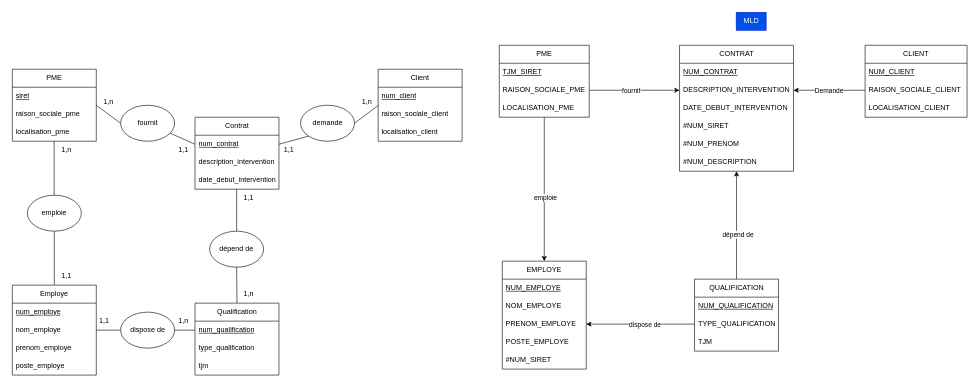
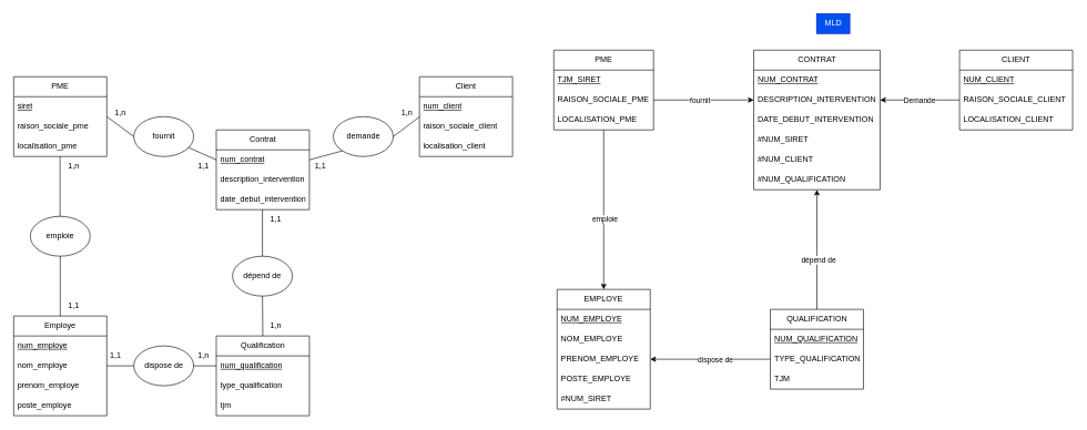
  <mxCell id="0" />
  <mxCell id="1" parent="0" />
  <mxCell id="2" value="EMPLOYE" style="swimlane;fontStyle=0;childLayout=stackLayout;horizontal=1;startSize=30;horizontalStack=0;resizeParent=1;resizeParentMax=0;resizeLast=0;collapsible=1;marginBottom=0;whiteSpace=wrap;html=1;" vertex="1" parent="1"><mxGeometry x="837" y="435" width="140" height="180" as="geometry" /></mxCell>
  <mxCell id="3" value="NUM_EMPLOYE" style="text;strokeColor=none;fillColor=none;align=left;verticalAlign=middle;spacingLeft=4;spacingRight=4;overflow=hidden;points=[[0,0.5],[1,0.5]];portConstraint=eastwest;rotatable=0;whiteSpace=wrap;html=1;fontStyle=4" vertex="1" parent="2"><mxGeometry y="30" width="140" height="30" as="geometry" /></mxCell>
  <mxCell id="4" value="NOM_EMPLOYE" style="text;strokeColor=none;fillColor=none;align=left;verticalAlign=middle;spacingLeft=4;spacingRight=4;overflow=hidden;points=[[0,0.5],[1,0.5]];portConstraint=eastwest;rotatable=0;whiteSpace=wrap;html=1;" vertex="1" parent="2"><mxGeometry y="60" width="140" height="30" as="geometry" /></mxCell>
  <mxCell id="5" value="PRENOM_EMPLOYE" style="text;strokeColor=none;fillColor=none;align=left;verticalAlign=middle;spacingLeft=4;spacingRight=4;overflow=hidden;points=[[0,0.5],[1,0.5]];portConstraint=eastwest;rotatable=0;whiteSpace=wrap;html=1;" vertex="1" parent="2"><mxGeometry y="90" width="140" height="30" as="geometry" /></mxCell>
  <mxCell id="6" value="POSTE_EMPLOYE" style="text;strokeColor=none;fillColor=none;align=left;verticalAlign=middle;spacingLeft=4;spacingRight=4;overflow=hidden;points=[[0,0.5],[1,0.5]];portConstraint=eastwest;rotatable=0;whiteSpace=wrap;html=1;" vertex="1" parent="2"><mxGeometry y="120" width="140" height="30" as="geometry" /></mxCell>
  <mxCell id="7" value="#NUM_SIRET" style="text;strokeColor=none;fillColor=none;align=left;verticalAlign=middle;spacingLeft=4;spacingRight=4;overflow=hidden;points=[[0,0.5],[1,0.5]];portConstraint=eastwest;rotatable=0;whiteSpace=wrap;html=1;" vertex="1" parent="2"><mxGeometry y="150" width="140" height="30" as="geometry" /></mxCell>
  <mxCell id="8" value="CLIENT" style="swimlane;fontStyle=0;childLayout=stackLayout;horizontal=1;startSize=30;horizontalStack=0;resizeParent=1;resizeParentMax=0;resizeLast=0;collapsible=1;marginBottom=0;whiteSpace=wrap;html=1;" vertex="1" parent="1"><mxGeometry x="1442" y="75" width="170" height="120" as="geometry" /></mxCell>
  <mxCell id="9" value="NUM_CLIENT" style="text;strokeColor=none;fillColor=none;align=left;verticalAlign=middle;spacingLeft=4;spacingRight=4;overflow=hidden;points=[[0,0.5],[1,0.5]];portConstraint=eastwest;rotatable=0;whiteSpace=wrap;html=1;fontStyle=4" vertex="1" parent="8"><mxGeometry y="30" width="170" height="30" as="geometry" /></mxCell>
  <mxCell id="10" value="RAISON_SOCIALE_CLIENT" style="text;strokeColor=none;fillColor=none;align=left;verticalAlign=middle;spacingLeft=4;spacingRight=4;overflow=hidden;points=[[0,0.5],[1,0.5]];portConstraint=eastwest;rotatable=0;whiteSpace=wrap;html=1;" vertex="1" parent="8"><mxGeometry y="60" width="170" height="30" as="geometry" /></mxCell>
  <mxCell id="11" value="LOCALISATION_CLIENT" style="text;strokeColor=none;fillColor=none;align=left;verticalAlign=middle;spacingLeft=4;spacingRight=4;overflow=hidden;points=[[0,0.5],[1,0.5]];portConstraint=eastwest;rotatable=0;whiteSpace=wrap;html=1;" vertex="1" parent="8"><mxGeometry y="90" width="170" height="30" as="geometry" /></mxCell>
  <mxCell id="12" value="PME" style="swimlane;fontStyle=0;childLayout=stackLayout;horizontal=1;startSize=30;horizontalStack=0;resizeParent=1;resizeParentMax=0;resizeLast=0;collapsible=1;marginBottom=0;whiteSpace=wrap;html=1;" vertex="1" parent="1"><mxGeometry x="832" y="75" width="150" height="120" as="geometry" /></mxCell>
  <mxCell id="13" value="TJM_SIRET" style="text;strokeColor=none;fillColor=none;align=left;verticalAlign=middle;spacingLeft=4;spacingRight=4;overflow=hidden;points=[[0,0.5],[1,0.5]];portConstraint=eastwest;rotatable=0;whiteSpace=wrap;html=1;fontStyle=4" vertex="1" parent="12"><mxGeometry y="30" width="150" height="30" as="geometry" /></mxCell>
  <mxCell id="14" value="RAISON_SOCIALE_PME" style="text;strokeColor=none;fillColor=none;align=left;verticalAlign=middle;spacingLeft=4;spacingRight=4;overflow=hidden;points=[[0,0.5],[1,0.5]];portConstraint=eastwest;rotatable=0;whiteSpace=wrap;html=1;" vertex="1" parent="12"><mxGeometry y="60" width="150" height="30" as="geometry" /></mxCell>
  <mxCell id="15" value="LOCALISATION_PME" style="text;strokeColor=none;fillColor=none;align=left;verticalAlign=middle;spacingLeft=4;spacingRight=4;overflow=hidden;points=[[0,0.5],[1,0.5]];portConstraint=eastwest;rotatable=0;whiteSpace=wrap;html=1;" vertex="1" parent="12"><mxGeometry y="90" width="150" height="30" as="geometry" /></mxCell>
  <mxCell id="16" value="CONTRAT" style="swimlane;fontStyle=0;childLayout=stackLayout;horizontal=1;startSize=30;horizontalStack=0;resizeParent=1;resizeParentMax=0;resizeLast=0;collapsible=1;marginBottom=0;whiteSpace=wrap;html=1;" vertex="1" parent="1"><mxGeometry x="1132.57" y="75" width="190" height="210" as="geometry" /></mxCell>
  <mxCell id="17" value="NUM_CONTRAT" style="text;strokeColor=none;fillColor=none;align=left;verticalAlign=middle;spacingLeft=4;spacingRight=4;overflow=hidden;points=[[0,0.5],[1,0.5]];portConstraint=eastwest;rotatable=0;whiteSpace=wrap;html=1;fontStyle=4" vertex="1" parent="16"><mxGeometry y="30" width="190" height="30" as="geometry" /></mxCell>
  <mxCell id="18" value="DESCRIPTION_INTERVENTION" style="text;strokeColor=none;fillColor=none;align=left;verticalAlign=middle;spacingLeft=4;spacingRight=4;overflow=hidden;points=[[0,0.5],[1,0.5]];portConstraint=eastwest;rotatable=0;whiteSpace=wrap;html=1;" vertex="1" parent="16"><mxGeometry y="60" width="190" height="30" as="geometry" /></mxCell>
  <mxCell id="19" value="DATE_DEBUT_INTERVENTION" style="text;strokeColor=none;fillColor=none;align=left;verticalAlign=middle;spacingLeft=4;spacingRight=4;overflow=hidden;points=[[0,0.5],[1,0.5]];portConstraint=eastwest;rotatable=0;whiteSpace=wrap;html=1;" vertex="1" parent="16"><mxGeometry y="90" width="190" height="30" as="geometry" /></mxCell>
  <mxCell id="20" value="#NUM_SIRET" style="text;strokeColor=none;fillColor=none;align=left;verticalAlign=middle;spacingLeft=4;spacingRight=4;overflow=hidden;points=[[0,0.5],[1,0.5]];portConstraint=eastwest;rotatable=0;whiteSpace=wrap;html=1;" vertex="1" parent="16"><mxGeometry y="120" width="190" height="30" as="geometry" /></mxCell>
- <mxCell id="21" value="#NUM_PRENOM" style="text;strokeColor=none;fillColor=none;align=left;verticalAlign=middle;spacingLeft=4;spacingRight=4;overflow=hidden;points=[[0,0.5],[1,0.5]];portConstraint=eastwest;rotatable=0;whiteSpace=wrap;html=1;" vertex="1" parent="16"><mxGeometry y="150" width="190" height="30" as="geometry" /></mxCell>
- <mxCell id="22" value="#NUM_DESCRIPTION" style="text;strokeColor=none;fillColor=none;align=left;verticalAlign=middle;spacingLeft=4;spacingRight=4;overflow=hidden;points=[[0,0.5],[1,0.5]];portConstraint=eastwest;rotatable=0;whiteSpace=wrap;html=1;" vertex="1" parent="16"><mxGeometry y="180" width="190" height="30" as="geometry" /></mxCell>
+ <mxCell id="21" value="#NUM_CLIENT" style="text;strokeColor=none;fillColor=none;align=left;verticalAlign=middle;spacingLeft=4;spacingRight=4;overflow=hidden;points=[[0,0.5],[1,0.5]];portConstraint=eastwest;rotatable=0;whiteSpace=wrap;html=1;" vertex="1" parent="16"><mxGeometry y="150" width="190" height="30" as="geometry" /></mxCell>
+ <mxCell id="22" value="#NUM_QUALIFICATION" style="text;strokeColor=none;fillColor=none;align=left;verticalAlign=middle;spacingLeft=4;spacingRight=4;overflow=hidden;points=[[0,0.5],[1,0.5]];portConstraint=eastwest;rotatable=0;whiteSpace=wrap;html=1;" vertex="1" parent="16"><mxGeometry y="180" width="190" height="30" as="geometry" /></mxCell>
  <mxCell id="23" style="edgeStyle=none;html=1;entryX=0.5;entryY=1;entryDx=0;entryDy=0;entryPerimeter=0;" edge="1" parent="1" source="25" target="22"><mxGeometry relative="1" as="geometry" /></mxCell>
  <mxCell id="24" value="dépend de" style="edgeLabel;html=1;align=center;verticalAlign=middle;resizable=0;points=[];" vertex="1" connectable="0" parent="23"><mxGeometry x="-0.162" y="-2" relative="1" as="geometry"><mxPoint as="offset" /></mxGeometry></mxCell>
  <mxCell id="25" value="QUALIFICATION" style="swimlane;fontStyle=0;childLayout=stackLayout;horizontal=1;startSize=30;horizontalStack=0;resizeParent=1;resizeParentMax=0;resizeLast=0;collapsible=1;marginBottom=0;whiteSpace=wrap;html=1;" vertex="1" parent="1"><mxGeometry x="1157.57" y="465" width="140" height="120" as="geometry" /></mxCell>
  <mxCell id="26" value="NUM_QUALIFICATION" style="text;strokeColor=none;fillColor=none;align=left;verticalAlign=middle;spacingLeft=4;spacingRight=4;overflow=hidden;points=[[0,0.5],[1,0.5]];portConstraint=eastwest;rotatable=0;whiteSpace=wrap;html=1;fontStyle=4" vertex="1" parent="25"><mxGeometry y="30" width="140" height="30" as="geometry" /></mxCell>
  <mxCell id="27" value="TYPE_QUALIFICATION" style="text;strokeColor=none;fillColor=none;align=left;verticalAlign=middle;spacingLeft=4;spacingRight=4;overflow=hidden;points=[[0,0.5],[1,0.5]];portConstraint=eastwest;rotatable=0;whiteSpace=wrap;html=1;" vertex="1" parent="25"><mxGeometry y="60" width="140" height="30" as="geometry" /></mxCell>
  <mxCell id="28" value="TJM" style="text;strokeColor=none;fillColor=none;align=left;verticalAlign=middle;spacingLeft=4;spacingRight=4;overflow=hidden;points=[[0,0.5],[1,0.5]];portConstraint=eastwest;rotatable=0;whiteSpace=wrap;html=1;" vertex="1" parent="25"><mxGeometry y="90" width="140" height="30" as="geometry" /></mxCell>
  <mxCell id="29" value="MLD" style="text;html=1;align=center;verticalAlign=middle;resizable=0;points=[];autosize=1;strokeColor=#001DBC;fillColor=#0050ef;fontColor=#ffffff;" vertex="1" parent="1"><mxGeometry x="1227" y="20" width="50" height="30" as="geometry" /></mxCell>
  <mxCell id="30" style="edgeStyle=none;html=1;" edge="1" parent="1" source="14" target="18"><mxGeometry relative="1" as="geometry" /></mxCell>
  <mxCell id="31" value="fournit" style="edgeLabel;html=1;align=center;verticalAlign=middle;resizable=0;points=[];" vertex="1" connectable="0" parent="30"><mxGeometry x="-0.267" relative="1" as="geometry"><mxPoint x="14" as="offset" /></mxGeometry></mxCell>
  <mxCell id="32" style="edgeStyle=none;html=1;entryX=1;entryY=0.5;entryDx=0;entryDy=0;" edge="1" parent="1" source="10" target="18"><mxGeometry relative="1" as="geometry" /></mxCell>
  <mxCell id="33" value="Demande" style="edgeLabel;html=1;align=center;verticalAlign=middle;resizable=0;points=[];" vertex="1" connectable="0" parent="32"><mxGeometry x="0.243" y="1" relative="1" as="geometry"><mxPoint x="13" y="-1" as="offset" /></mxGeometry></mxCell>
  <mxCell id="34" value="Employe" style="swimlane;fontStyle=0;childLayout=stackLayout;horizontal=1;startSize=30;horizontalStack=0;resizeParent=1;resizeParentMax=0;resizeLast=0;collapsible=1;marginBottom=0;whiteSpace=wrap;html=1;" vertex="1" parent="1"><mxGeometry x="20" y="475" width="140" height="150" as="geometry" /></mxCell>
  <mxCell id="35" value="&lt;u&gt;num_employe&lt;/u&gt;" style="text;strokeColor=none;fillColor=none;align=left;verticalAlign=middle;spacingLeft=4;spacingRight=4;overflow=hidden;points=[[0,0.5],[1,0.5]];portConstraint=eastwest;rotatable=0;whiteSpace=wrap;html=1;" vertex="1" parent="34"><mxGeometry y="30" width="140" height="30" as="geometry" /></mxCell>
  <mxCell id="36" value="nom_employe" style="text;strokeColor=none;fillColor=none;align=left;verticalAlign=middle;spacingLeft=4;spacingRight=4;overflow=hidden;points=[[0,0.5],[1,0.5]];portConstraint=eastwest;rotatable=0;whiteSpace=wrap;html=1;" vertex="1" parent="34"><mxGeometry y="60" width="140" height="30" as="geometry" /></mxCell>
  <mxCell id="37" value="prenom_employe" style="text;strokeColor=none;fillColor=none;align=left;verticalAlign=middle;spacingLeft=4;spacingRight=4;overflow=hidden;points=[[0,0.5],[1,0.5]];portConstraint=eastwest;rotatable=0;whiteSpace=wrap;html=1;" vertex="1" parent="34"><mxGeometry y="90" width="140" height="30" as="geometry" /></mxCell>
  <mxCell id="38" value="poste_employe" style="text;strokeColor=none;fillColor=none;align=left;verticalAlign=middle;spacingLeft=4;spacingRight=4;overflow=hidden;points=[[0,0.5],[1,0.5]];portConstraint=eastwest;rotatable=0;whiteSpace=wrap;html=1;" vertex="1" parent="34"><mxGeometry y="120" width="140" height="30" as="geometry" /></mxCell>
  <mxCell id="39" value="Client" style="swimlane;fontStyle=0;childLayout=stackLayout;horizontal=1;startSize=30;horizontalStack=0;resizeParent=1;resizeParentMax=0;resizeLast=0;collapsible=1;marginBottom=0;whiteSpace=wrap;html=1;" vertex="1" parent="1"><mxGeometry x="630" y="115" width="140" height="120" as="geometry" /></mxCell>
  <mxCell id="40" value="&lt;u&gt;num_client&lt;/u&gt;" style="text;strokeColor=none;fillColor=none;align=left;verticalAlign=middle;spacingLeft=4;spacingRight=4;overflow=hidden;points=[[0,0.5],[1,0.5]];portConstraint=eastwest;rotatable=0;whiteSpace=wrap;html=1;" vertex="1" parent="39"><mxGeometry y="30" width="140" height="30" as="geometry" /></mxCell>
  <mxCell id="41" value="raison_sociale_client" style="text;strokeColor=none;fillColor=none;align=left;verticalAlign=middle;spacingLeft=4;spacingRight=4;overflow=hidden;points=[[0,0.5],[1,0.5]];portConstraint=eastwest;rotatable=0;whiteSpace=wrap;html=1;" vertex="1" parent="39"><mxGeometry y="60" width="140" height="30" as="geometry" /></mxCell>
  <mxCell id="42" value="localisation_client" style="text;strokeColor=none;fillColor=none;align=left;verticalAlign=middle;spacingLeft=4;spacingRight=4;overflow=hidden;points=[[0,0.5],[1,0.5]];portConstraint=eastwest;rotatable=0;whiteSpace=wrap;html=1;" vertex="1" parent="39"><mxGeometry y="90" width="140" height="30" as="geometry" /></mxCell>
  <mxCell id="43" value="PME" style="swimlane;fontStyle=0;childLayout=stackLayout;horizontal=1;startSize=30;horizontalStack=0;resizeParent=1;resizeParentMax=0;resizeLast=0;collapsible=1;marginBottom=0;whiteSpace=wrap;html=1;" vertex="1" parent="1"><mxGeometry x="20" y="115" width="140" height="120" as="geometry" /></mxCell>
  <mxCell id="44" value="&lt;u&gt;siret&lt;/u&gt;" style="text;strokeColor=none;fillColor=none;align=left;verticalAlign=middle;spacingLeft=4;spacingRight=4;overflow=hidden;points=[[0,0.5],[1,0.5]];portConstraint=eastwest;rotatable=0;whiteSpace=wrap;html=1;" vertex="1" parent="43"><mxGeometry y="30" width="140" height="30" as="geometry" /></mxCell>
  <mxCell id="45" value="raison_sociale_pme" style="text;strokeColor=none;fillColor=none;align=left;verticalAlign=middle;spacingLeft=4;spacingRight=4;overflow=hidden;points=[[0,0.5],[1,0.5]];portConstraint=eastwest;rotatable=0;whiteSpace=wrap;html=1;" vertex="1" parent="43"><mxGeometry y="60" width="140" height="30" as="geometry" /></mxCell>
  <mxCell id="46" value="localisation_pme" style="text;strokeColor=none;fillColor=none;align=left;verticalAlign=middle;spacingLeft=4;spacingRight=4;overflow=hidden;points=[[0,0.5],[1,0.5]];portConstraint=eastwest;rotatable=0;whiteSpace=wrap;html=1;" vertex="1" parent="43"><mxGeometry y="90" width="140" height="30" as="geometry" /></mxCell>
  <mxCell id="47" value="Contrat" style="swimlane;fontStyle=0;childLayout=stackLayout;horizontal=1;startSize=30;horizontalStack=0;resizeParent=1;resizeParentMax=0;resizeLast=0;collapsible=1;marginBottom=0;whiteSpace=wrap;html=1;" vertex="1" parent="1"><mxGeometry x="324.57" y="195" width="140" height="120" as="geometry" /></mxCell>
  <mxCell id="48" value="&lt;u&gt;num_contrat&lt;/u&gt;" style="text;strokeColor=none;fillColor=none;align=left;verticalAlign=middle;spacingLeft=4;spacingRight=4;overflow=hidden;points=[[0,0.5],[1,0.5]];portConstraint=eastwest;rotatable=0;whiteSpace=wrap;html=1;" vertex="1" parent="47"><mxGeometry y="30" width="140" height="30" as="geometry" /></mxCell>
  <mxCell id="49" value="description_intervention" style="text;strokeColor=none;fillColor=none;align=left;verticalAlign=middle;spacingLeft=4;spacingRight=4;overflow=hidden;points=[[0,0.5],[1,0.5]];portConstraint=eastwest;rotatable=0;whiteSpace=wrap;html=1;" vertex="1" parent="47"><mxGeometry y="60" width="140" height="30" as="geometry" /></mxCell>
  <mxCell id="50" value="date_debut_intervention" style="text;strokeColor=none;fillColor=none;align=left;verticalAlign=middle;spacingLeft=4;spacingRight=4;overflow=hidden;points=[[0,0.5],[1,0.5]];portConstraint=eastwest;rotatable=0;whiteSpace=wrap;html=1;" vertex="1" parent="47"><mxGeometry y="90" width="140" height="30" as="geometry" /></mxCell>
  <mxCell id="51" value="Qualification" style="swimlane;fontStyle=0;childLayout=stackLayout;horizontal=1;startSize=30;horizontalStack=0;resizeParent=1;resizeParentMax=0;resizeLast=0;collapsible=1;marginBottom=0;whiteSpace=wrap;html=1;" vertex="1" parent="1"><mxGeometry x="324.57" y="505" width="140" height="120" as="geometry" /></mxCell>
  <mxCell id="52" value="&lt;u&gt;num_qualification&lt;/u&gt;" style="text;strokeColor=none;fillColor=none;align=left;verticalAlign=middle;spacingLeft=4;spacingRight=4;overflow=hidden;points=[[0,0.5],[1,0.5]];portConstraint=eastwest;rotatable=0;whiteSpace=wrap;html=1;" vertex="1" parent="51"><mxGeometry y="30" width="140" height="30" as="geometry" /></mxCell>
  <mxCell id="53" value="type_qualification" style="text;strokeColor=none;fillColor=none;align=left;verticalAlign=middle;spacingLeft=4;spacingRight=4;overflow=hidden;points=[[0,0.5],[1,0.5]];portConstraint=eastwest;rotatable=0;whiteSpace=wrap;html=1;" vertex="1" parent="51"><mxGeometry y="60" width="140" height="30" as="geometry" /></mxCell>
  <mxCell id="54" value="tjm" style="text;strokeColor=none;fillColor=none;align=left;verticalAlign=middle;spacingLeft=4;spacingRight=4;overflow=hidden;points=[[0,0.5],[1,0.5]];portConstraint=eastwest;rotatable=0;whiteSpace=wrap;html=1;" vertex="1" parent="51"><mxGeometry y="90" width="140" height="30" as="geometry" /></mxCell>
  <mxCell id="55" value="emploie" style="ellipse;whiteSpace=wrap;html=1;" vertex="1" parent="1"><mxGeometry x="45" y="325" width="90" height="60" as="geometry" /></mxCell>
  <mxCell id="56" value="fournit" style="ellipse;whiteSpace=wrap;html=1;" vertex="1" parent="1"><mxGeometry x="200.57" y="175" width="90" height="60" as="geometry" /></mxCell>
  <mxCell id="57" value="demande" style="ellipse;whiteSpace=wrap;html=1;" vertex="1" parent="1"><mxGeometry x="500.57" y="175" width="90" height="60" as="geometry" /></mxCell>
  <mxCell id="58" value="dispose de" style="ellipse;whiteSpace=wrap;html=1;" vertex="1" parent="1"><mxGeometry x="200.57" y="520" width="90" height="60" as="geometry" /></mxCell>
  <mxCell id="59" value="" style="endArrow=none;html=1;entryX=0;entryY=0.5;entryDx=0;entryDy=0;exitX=1;exitY=0.5;exitDx=0;exitDy=0;" edge="1" parent="1" source="58" target="52"><mxGeometry width="50" height="50" relative="1" as="geometry"><mxPoint x="290" y="575" as="sourcePoint" /><mxPoint x="330" y="535" as="targetPoint" /></mxGeometry></mxCell>
  <mxCell id="60" value="" style="endArrow=none;html=1;entryX=0;entryY=0.5;entryDx=0;entryDy=0;exitX=1;exitY=0.5;exitDx=0;exitDy=0;" edge="1" parent="1" source="36" target="58"><mxGeometry width="50" height="50" relative="1" as="geometry"><mxPoint x="160" y="550" as="sourcePoint" /><mxPoint x="198" y="565" as="targetPoint" /></mxGeometry></mxCell>
  <mxCell id="61" value="" style="endArrow=none;html=1;" edge="1" parent="1" target="34"><mxGeometry width="50" height="50" relative="1" as="geometry"><mxPoint x="90" y="385" as="sourcePoint" /><mxPoint x="126" y="405" as="targetPoint" /></mxGeometry></mxCell>
  <mxCell id="62" value="" style="endArrow=none;html=1;" edge="1" parent="1"><mxGeometry width="50" height="50" relative="1" as="geometry"><mxPoint x="89.71" y="235" as="sourcePoint" /><mxPoint x="89.71" y="325" as="targetPoint" /></mxGeometry></mxCell>
  <mxCell id="63" value="" style="endArrow=none;html=1;entryX=0;entryY=0.5;entryDx=0;entryDy=0;" edge="1" parent="1" target="56"><mxGeometry width="50" height="50" relative="1" as="geometry"><mxPoint x="160" y="175" as="sourcePoint" /><mxPoint x="160" y="265" as="targetPoint" /></mxGeometry></mxCell>
  <mxCell id="64" value="" style="endArrow=none;html=1;entryX=0;entryY=0.5;entryDx=0;entryDy=0;" edge="1" parent="1" source="56" target="48"><mxGeometry width="50" height="50" relative="1" as="geometry"><mxPoint x="260.57" y="245" as="sourcePoint" /><mxPoint x="301.14" y="275" as="targetPoint" /></mxGeometry></mxCell>
  <mxCell id="65" value="" style="endArrow=none;html=1;entryX=0;entryY=1;entryDx=0;entryDy=0;exitX=1;exitY=0.5;exitDx=0;exitDy=0;" edge="1" parent="1" source="48" target="57"><mxGeometry width="50" height="50" relative="1" as="geometry"><mxPoint x="464.566" y="258.33" as="sourcePoint" /><mxPoint x="512.43" y="291.67" as="targetPoint" /></mxGeometry></mxCell>
  <mxCell id="66" value="" style="endArrow=none;html=1;entryX=0;entryY=1;entryDx=0;entryDy=0;exitX=1;exitY=0.5;exitDx=0;exitDy=0;entryPerimeter=0;" edge="1" parent="1" source="57"><mxGeometry width="50" height="50" relative="1" as="geometry"><mxPoint x="590.57" y="208.79" as="sourcePoint" /><mxPoint x="630.57" y="175" as="targetPoint" /></mxGeometry></mxCell>
  <mxCell id="67" value="1,n" style="text;html=1;align=center;verticalAlign=middle;resizable=0;points=[];autosize=1;strokeColor=none;fillColor=none;" vertex="1" parent="1"><mxGeometry x="160" y="155" width="40" height="30" as="geometry" /></mxCell>
  <mxCell id="68" value="1,1" style="text;html=1;align=center;verticalAlign=middle;resizable=0;points=[];autosize=1;strokeColor=none;fillColor=none;" vertex="1" parent="1"><mxGeometry x="284.57" y="235" width="40" height="30" as="geometry" /></mxCell>
  <mxCell id="69" value="1,n" style="text;html=1;align=center;verticalAlign=middle;resizable=0;points=[];autosize=1;strokeColor=none;fillColor=none;" vertex="1" parent="1"><mxGeometry x="90" y="235" width="40" height="30" as="geometry" /></mxCell>
  <mxCell id="70" value="1,1" style="text;html=1;align=center;verticalAlign=middle;resizable=0;points=[];autosize=1;strokeColor=none;fillColor=none;" vertex="1" parent="1"><mxGeometry x="90" y="445" width="40" height="30" as="geometry" /></mxCell>
  <mxCell id="71" value="dépend de" style="ellipse;whiteSpace=wrap;html=1;" vertex="1" parent="1"><mxGeometry x="349" y="385" width="90" height="60" as="geometry" /></mxCell>
  <mxCell id="72" value="" style="endArrow=none;html=1;exitX=0.5;exitY=1;exitDx=0;exitDy=0;entryX=0.5;entryY=0;entryDx=0;entryDy=0;" edge="1" parent="1" source="71" target="51"><mxGeometry width="50" height="50" relative="1" as="geometry"><mxPoint x="200.57" y="400" as="sourcePoint" /><mxPoint x="200.57" y="490" as="targetPoint" /></mxGeometry></mxCell>
  <mxCell id="73" value="" style="endArrow=none;html=1;entryX=0.5;entryY=0;entryDx=0;entryDy=0;" edge="1" parent="1" target="71"><mxGeometry width="50" height="50" relative="1" as="geometry"><mxPoint x="394" y="315" as="sourcePoint" /><mxPoint x="270.82" y="383.79" as="targetPoint" /></mxGeometry></mxCell>
  <mxCell id="74" value="1,n" style="text;html=1;align=center;verticalAlign=middle;resizable=0;points=[];autosize=1;strokeColor=none;fillColor=none;" vertex="1" parent="1"><mxGeometry x="394" y="475" width="40" height="30" as="geometry" /></mxCell>
  <mxCell id="75" value="1,1" style="text;html=1;align=center;verticalAlign=middle;resizable=0;points=[];autosize=1;strokeColor=none;fillColor=none;" vertex="1" parent="1"><mxGeometry x="460.57" y="235" width="40" height="30" as="geometry" /></mxCell>
  <mxCell id="76" value="1,n" style="text;html=1;align=center;verticalAlign=middle;resizable=0;points=[];autosize=1;strokeColor=none;fillColor=none;" vertex="1" parent="1"><mxGeometry x="590.57" y="155" width="40" height="30" as="geometry" /></mxCell>
  <mxCell id="77" value="1,1" style="text;html=1;align=center;verticalAlign=middle;resizable=0;points=[];autosize=1;strokeColor=none;fillColor=none;" vertex="1" parent="1"><mxGeometry x="153" y="520" width="40" height="30" as="geometry" /></mxCell>
  <mxCell id="78" value="1,n" style="text;html=1;align=center;verticalAlign=middle;resizable=0;points=[];autosize=1;strokeColor=none;fillColor=none;" vertex="1" parent="1"><mxGeometry x="284.57" y="520" width="40" height="30" as="geometry" /></mxCell>
  <mxCell id="79" value="1,1" style="text;html=1;align=center;verticalAlign=middle;resizable=0;points=[];autosize=1;strokeColor=none;fillColor=none;" vertex="1" parent="1"><mxGeometry x="394" y="315" width="40" height="30" as="geometry" /></mxCell>
  <mxCell id="80" style="edgeStyle=none;html=1;" edge="1" parent="1" source="27" target="5"><mxGeometry relative="1" as="geometry" /></mxCell>
  <mxCell id="81" value="dispose de" style="edgeLabel;html=1;align=center;verticalAlign=middle;resizable=0;points=[];" vertex="1" connectable="0" parent="80"><mxGeometry x="-0.163" y="2" relative="1" as="geometry"><mxPoint x="-7" y="-2" as="offset" /></mxGeometry></mxCell>
  <mxCell id="82" style="edgeStyle=none;html=1;entryX=0.5;entryY=0;entryDx=0;entryDy=0;" edge="1" parent="1" source="15" target="2"><mxGeometry relative="1" as="geometry" /></mxCell>
  <mxCell id="83" value="emploie" style="edgeLabel;html=1;align=center;verticalAlign=middle;resizable=0;points=[];" vertex="1" connectable="0" parent="82"><mxGeometry x="0.117" y="1" relative="1" as="geometry"><mxPoint as="offset" /></mxGeometry></mxCell>
